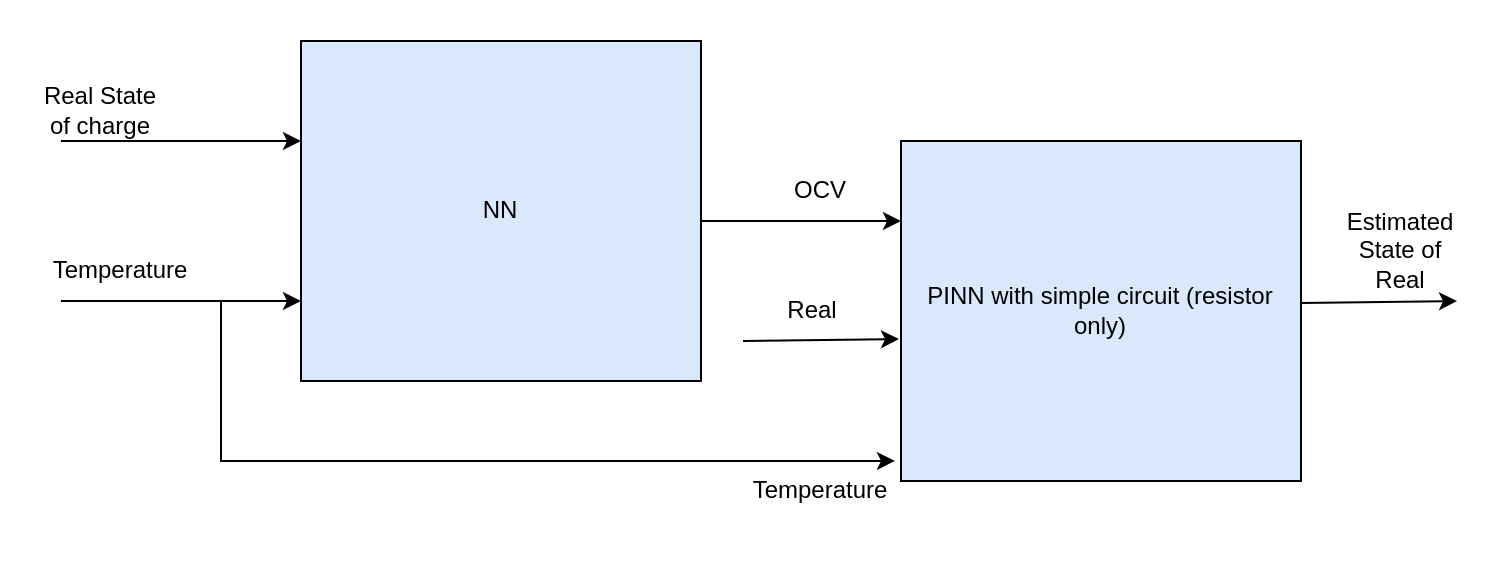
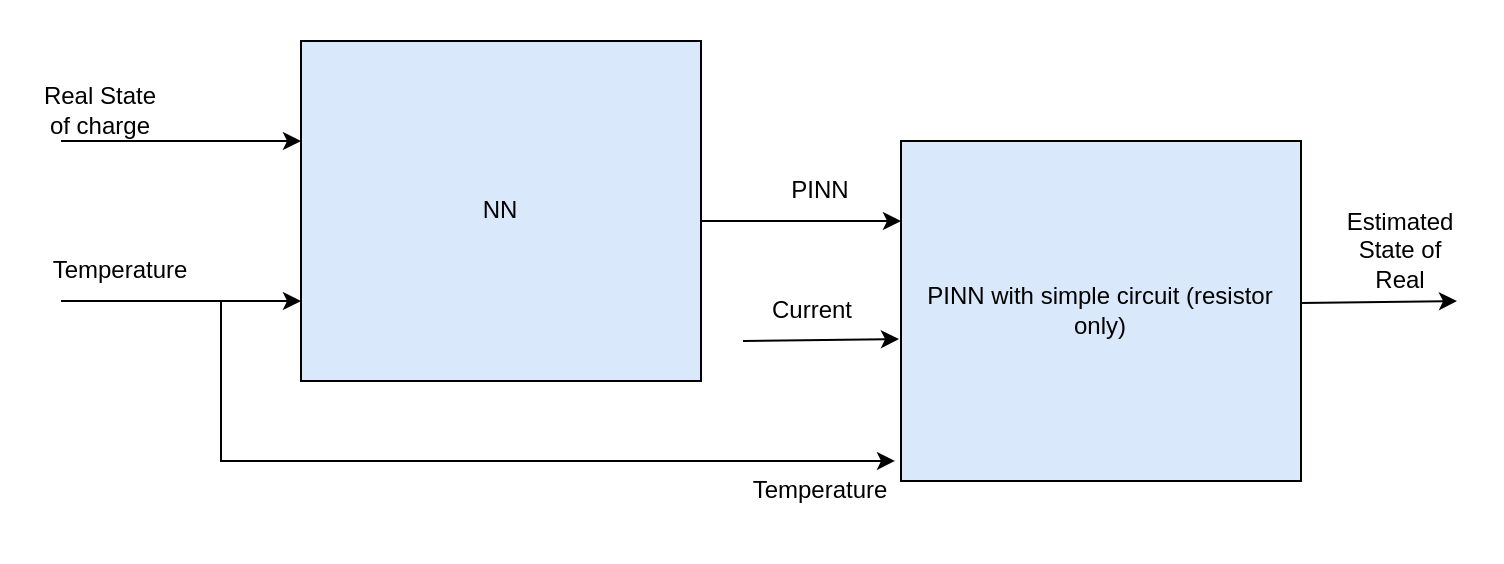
  <mxCell id="0" />
  <mxCell id="1" parent="0" />
  <mxCell id="2" value="NN" style="rounded=0;whiteSpace=wrap;html=1;fillColor=#dae8fc;" vertex="1" parent="1"><mxGeometry x="150" y="20" width="200" height="170" as="geometry" /></mxCell>
  <mxCell id="3" value="PINN with simple circuit (resistor only)" style="rounded=0;whiteSpace=wrap;html=1;fillColor=#dae8fc;" vertex="1" parent="1"><mxGeometry x="450" y="70" width="200" height="170" as="geometry" /></mxCell>
  <mxCell id="4" value="" style="endArrow=classic;html=1;" edge="1" parent="1"><mxGeometry width="50" height="50" relative="1" as="geometry"><mxPoint x="30" y="70" as="sourcePoint" /><mxPoint x="150" y="70" as="targetPoint" /></mxGeometry></mxCell>
  <mxCell id="5" value="" style="endArrow=classic;html=1;" edge="1" parent="1"><mxGeometry width="50" height="50" relative="1" as="geometry"><mxPoint x="30" y="150" as="sourcePoint" /><mxPoint x="150" y="150" as="targetPoint" /></mxGeometry></mxCell>
  <mxCell id="6" value="Real State of charge" style="text;html=1;strokeColor=none;fillColor=none;align=center;verticalAlign=middle;whiteSpace=wrap;rounded=0;" vertex="1" parent="1"><mxGeometry x="20" y="40" width="60" height="30" as="geometry" /></mxCell>
  <mxCell id="7" value="Temperature" style="text;html=1;strokeColor=none;fillColor=none;align=center;verticalAlign=middle;whiteSpace=wrap;rounded=0;" vertex="1" parent="1"><mxGeometry x="30" y="120" width="60" height="30" as="geometry" /></mxCell>
  <mxCell id="8" value="" style="endArrow=classic;html=1;" edge="1" parent="1"><mxGeometry width="50" height="50" relative="1" as="geometry"><mxPoint x="350" y="110" as="sourcePoint" /><mxPoint x="450" y="110" as="targetPoint" /></mxGeometry></mxCell>
  <mxCell id="9" value="" style="endArrow=classic;html=1;entryX=-0.015;entryY=0.941;entryDx=0;entryDy=0;entryPerimeter=0;rounded=0;" edge="1" parent="1" target="3"><mxGeometry width="50" height="50" relative="1" as="geometry"><mxPoint x="110" y="150" as="sourcePoint" /><mxPoint x="110" y="230" as="targetPoint" /><Array as="points"><mxPoint x="110" y="230" /><mxPoint x="330" y="230" /></Array></mxGeometry></mxCell>
  <mxCell id="10" value="Temperature" style="text;html=1;strokeColor=none;fillColor=none;align=center;verticalAlign=middle;whiteSpace=wrap;rounded=0;" vertex="1" parent="1"><mxGeometry x="380" y="230" width="60" height="30" as="geometry" /></mxCell>
- <mxCell id="11" value="OCV" style="text;html=1;strokeColor=none;fillColor=none;align=center;verticalAlign=middle;whiteSpace=wrap;rounded=0;" vertex="1" parent="1"><mxGeometry x="380" y="80" width="60" height="30" as="geometry" /></mxCell>
+ <mxCell id="11" value="PINN" style="text;html=1;strokeColor=none;fillColor=none;align=center;verticalAlign=middle;whiteSpace=wrap;rounded=0;" vertex="1" parent="1"><mxGeometry x="380" y="80" width="60" height="30" as="geometry" /></mxCell>
  <mxCell id="12" value="" style="endArrow=classic;html=1;rounded=0;" edge="1" parent="1"><mxGeometry width="50" height="50" relative="1" as="geometry"><mxPoint x="371" y="169.97" as="sourcePoint" /><mxPoint x="449" y="169" as="targetPoint" /></mxGeometry></mxCell>
- <mxCell id="13" value="Real" style="text;html=1;strokeColor=none;fillColor=none;align=center;verticalAlign=middle;whiteSpace=wrap;rounded=0;" vertex="1" parent="1"><mxGeometry x="376" y="139.97" width="60" height="30" as="geometry" /></mxCell>
+ <mxCell id="13" value="Current" style="text;html=1;strokeColor=none;fillColor=none;align=center;verticalAlign=middle;whiteSpace=wrap;rounded=0;" vertex="1" parent="1"><mxGeometry x="376" y="139.97" width="60" height="30" as="geometry" /></mxCell>
  <mxCell id="14" value="" style="endArrow=classic;html=1;rounded=0;" edge="1" parent="1"><mxGeometry width="50" height="50" relative="1" as="geometry"><mxPoint x="650" y="150.97" as="sourcePoint" /><mxPoint x="728" y="150" as="targetPoint" /></mxGeometry></mxCell>
  <mxCell id="15" value="Estimated &lt;br&gt;State of Real" style="text;html=1;strokeColor=none;fillColor=none;align=center;verticalAlign=middle;whiteSpace=wrap;rounded=0;" vertex="1" parent="1"><mxGeometry x="670" y="109.97" width="60" height="30" as="geometry" /></mxCell>
